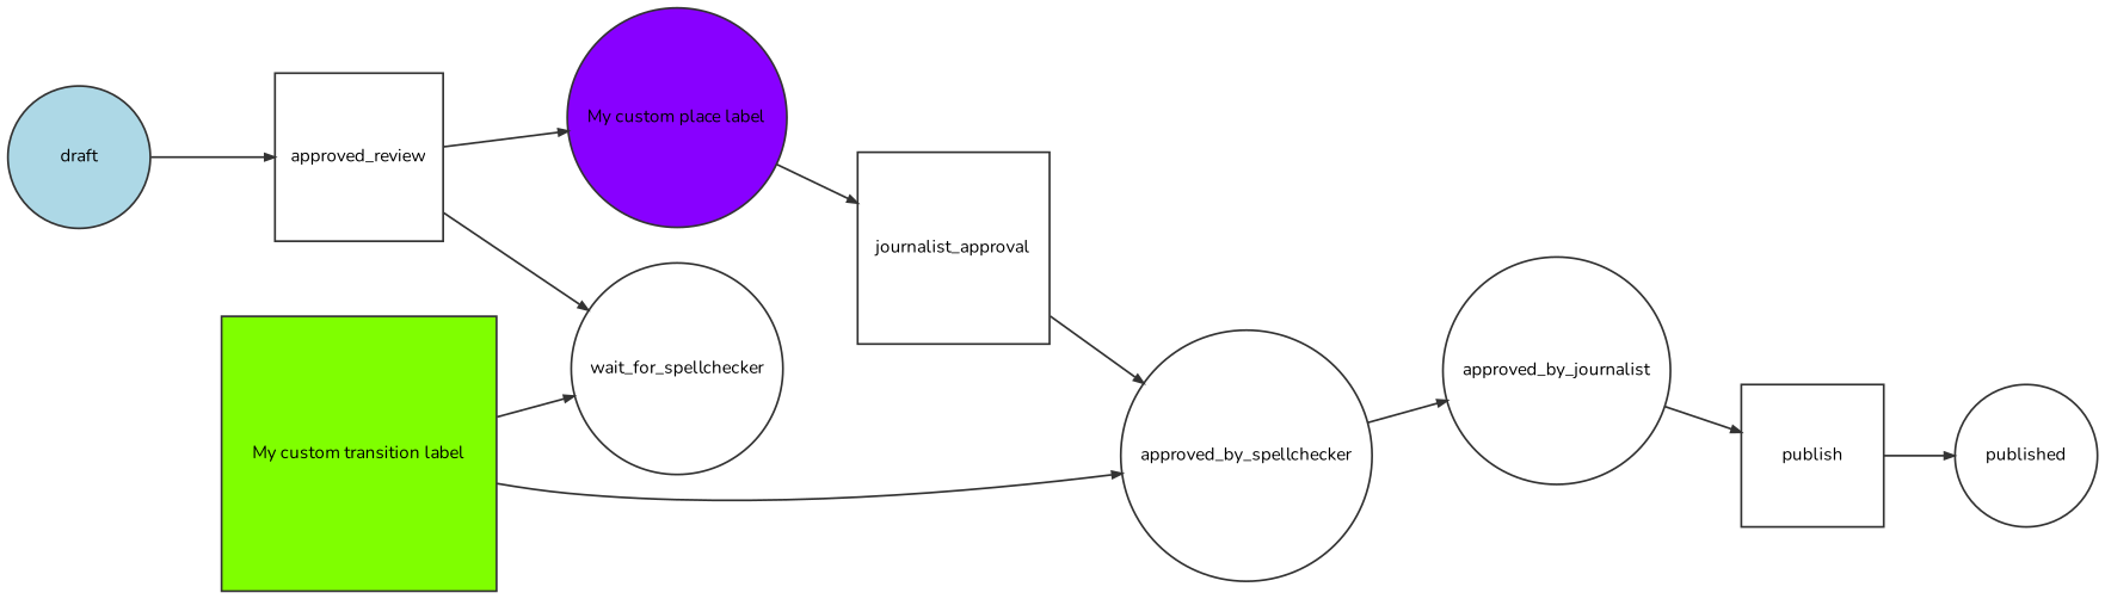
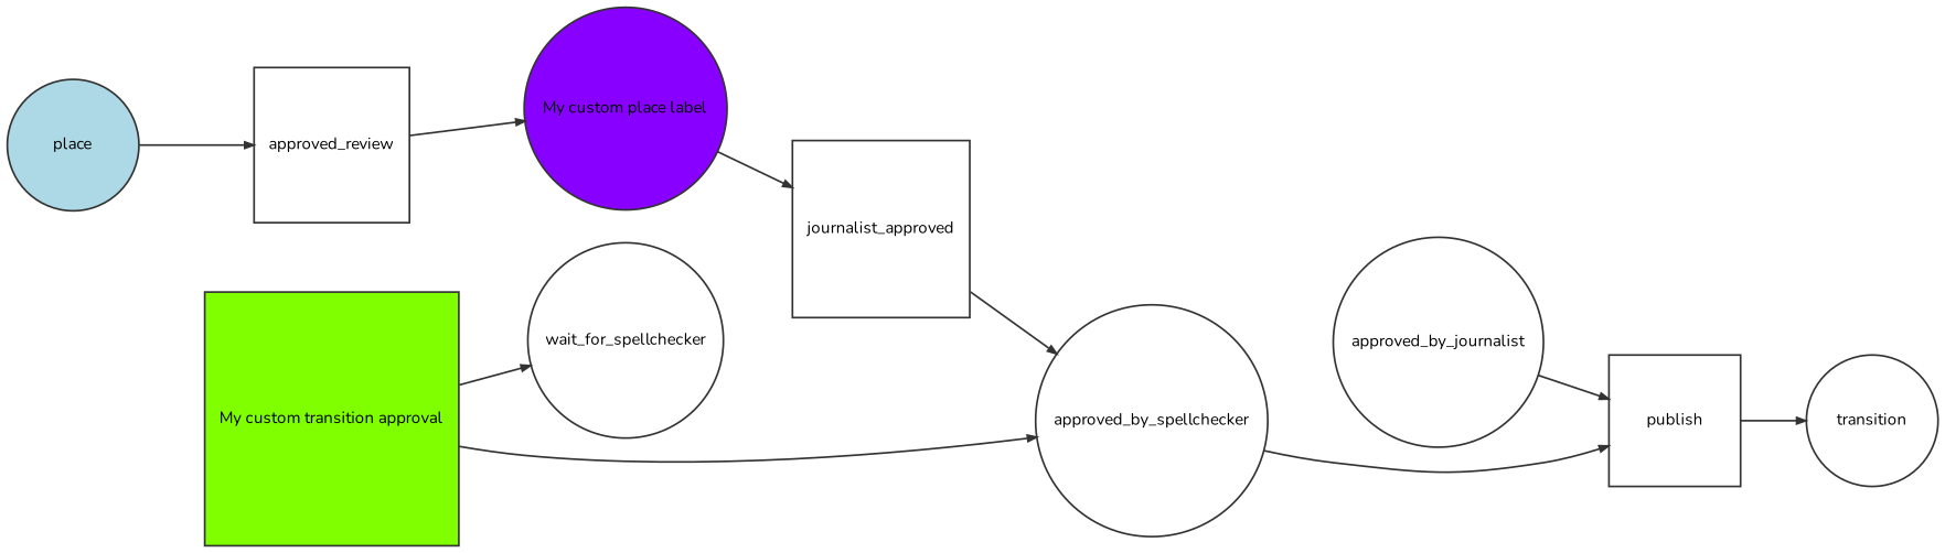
  digraph {
    fontname=Nunito
    rankdir=LR
    node [color="#333333" fillcolor=lightblue fixedsize=false fontname=Nunito fontsize=9 shape=circle]
    edge [arrowhead=normal arrowsize=0.5 color="#333333" fontname=Nunito fontsize=9 style=solid]
-   n1 [label=draft style=filled width=1]
+   n1 [label=place style=filled width=1]
    n2 [label=approved_review regular=1 shape=box width=1]
    n3 [fillcolor="#8800FF" label="My custom place label" style=filled width=1]
    n4 [label=wait_for_spellchecker width=1]
-   n5 [label=journalist_approval regular=1 shape=box width=1]
+   n5 [label=journalist_approved regular=1 shape=box width=1]
    n6 [label=approved_by_spellchecker width=1]
    n7 [label=approved_by_journalist width=1]
    n8 [label=publish regular=1 shape=box width=1]
-   n9 [label=published width=1]
-   n10 [fillcolor=Chartreuse label="My custom transition label" regular=1 shape=box style=filled width=1]
+   n9 [label=transition width=1]
+   n10 [fillcolor=Chartreuse label="My custom transition approval" regular=1 shape=box style=filled width=1]
    n1 -> n2
    n2 -> n3
-   n2 -> n4
    n3 -> n5
    n5 -> n6
-   n6 -> n7
+   n6 -> n8
    n7 -> n8
    n8 -> n9
    n10 -> n4
    n10 -> n6
  }
